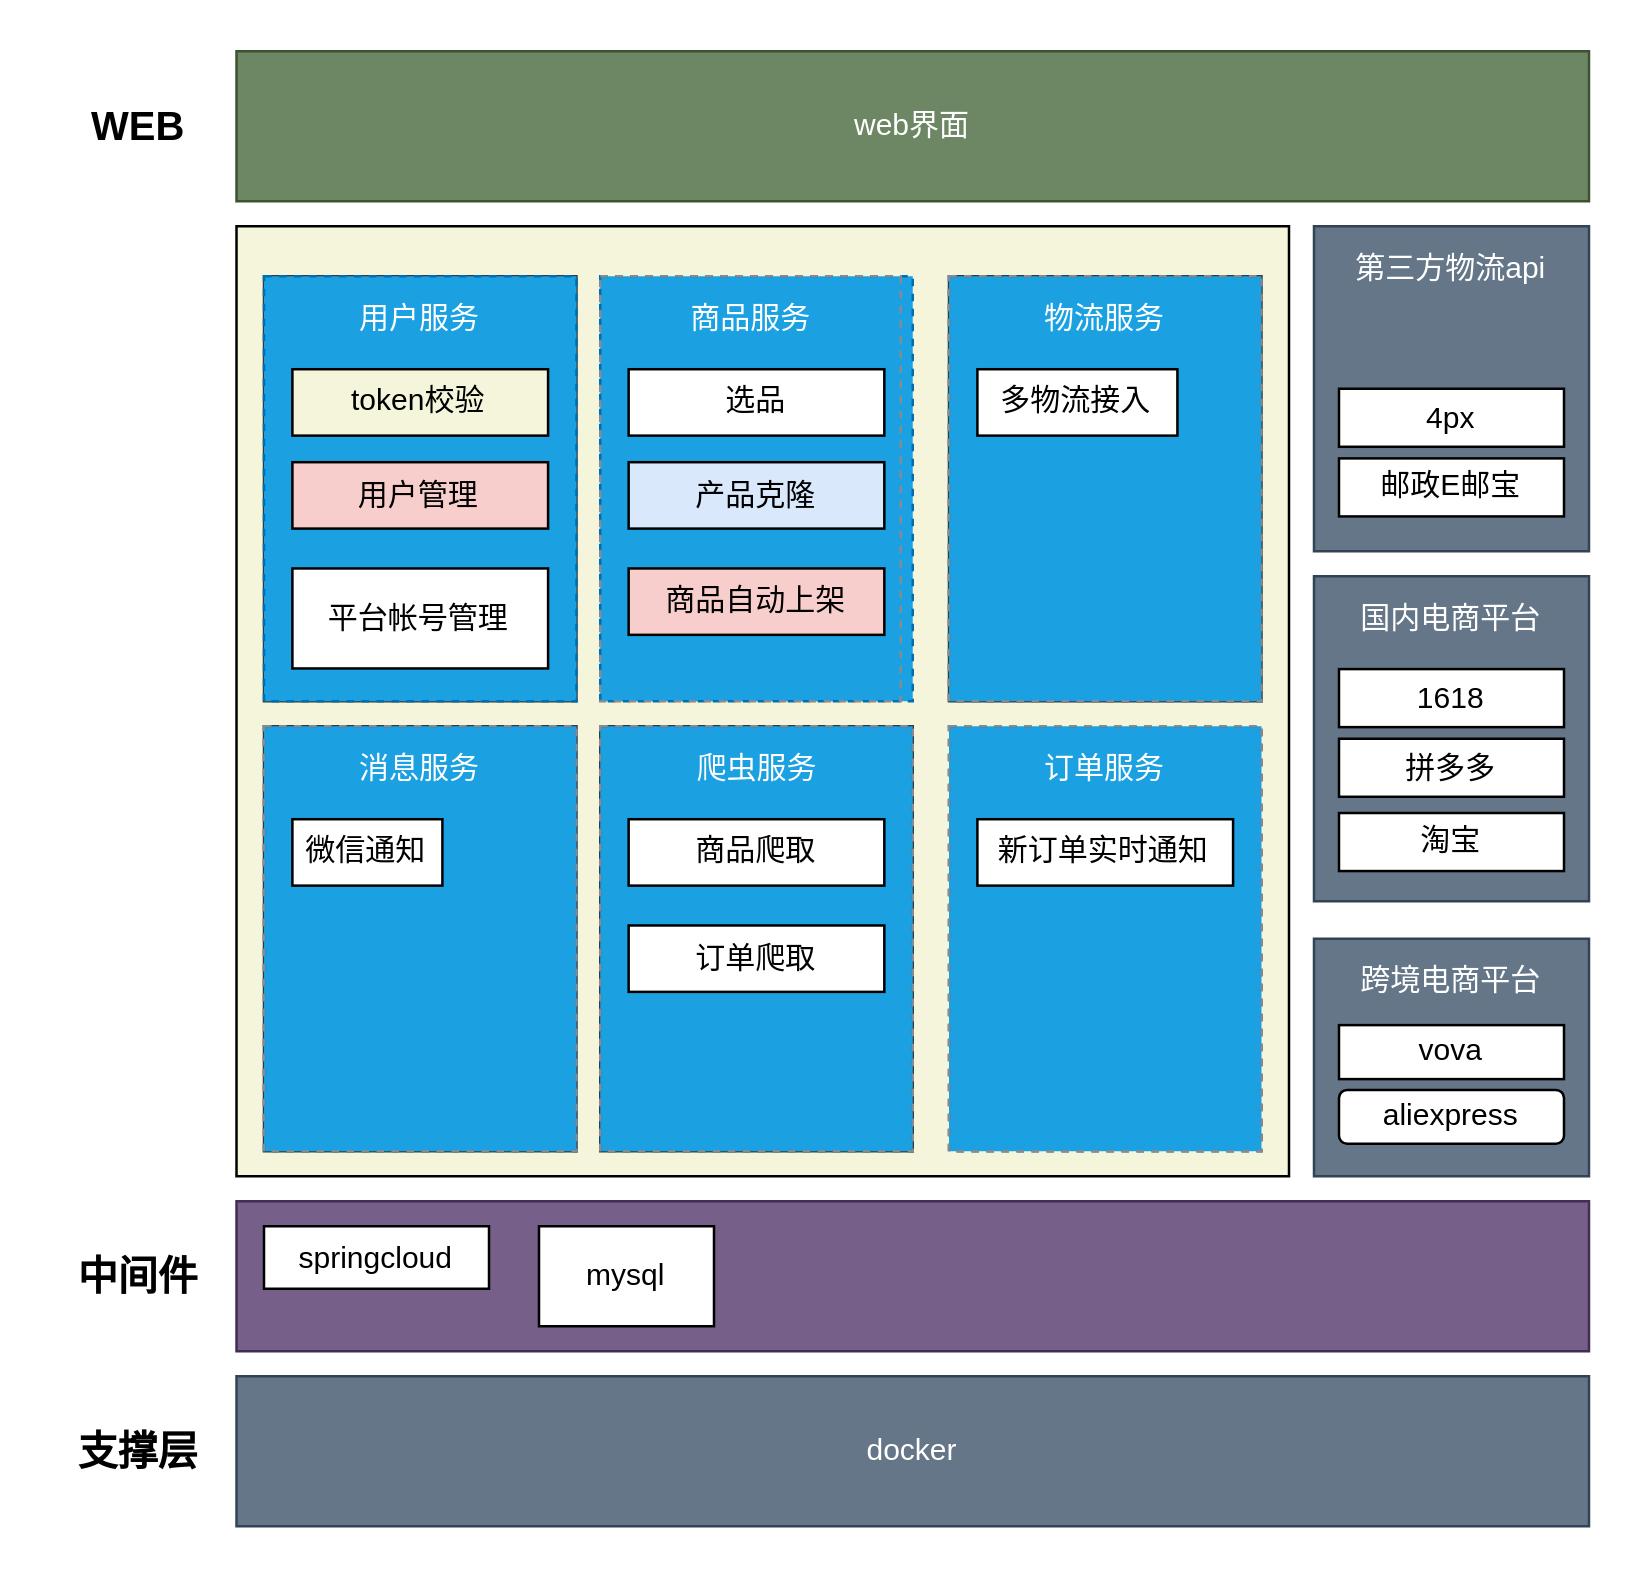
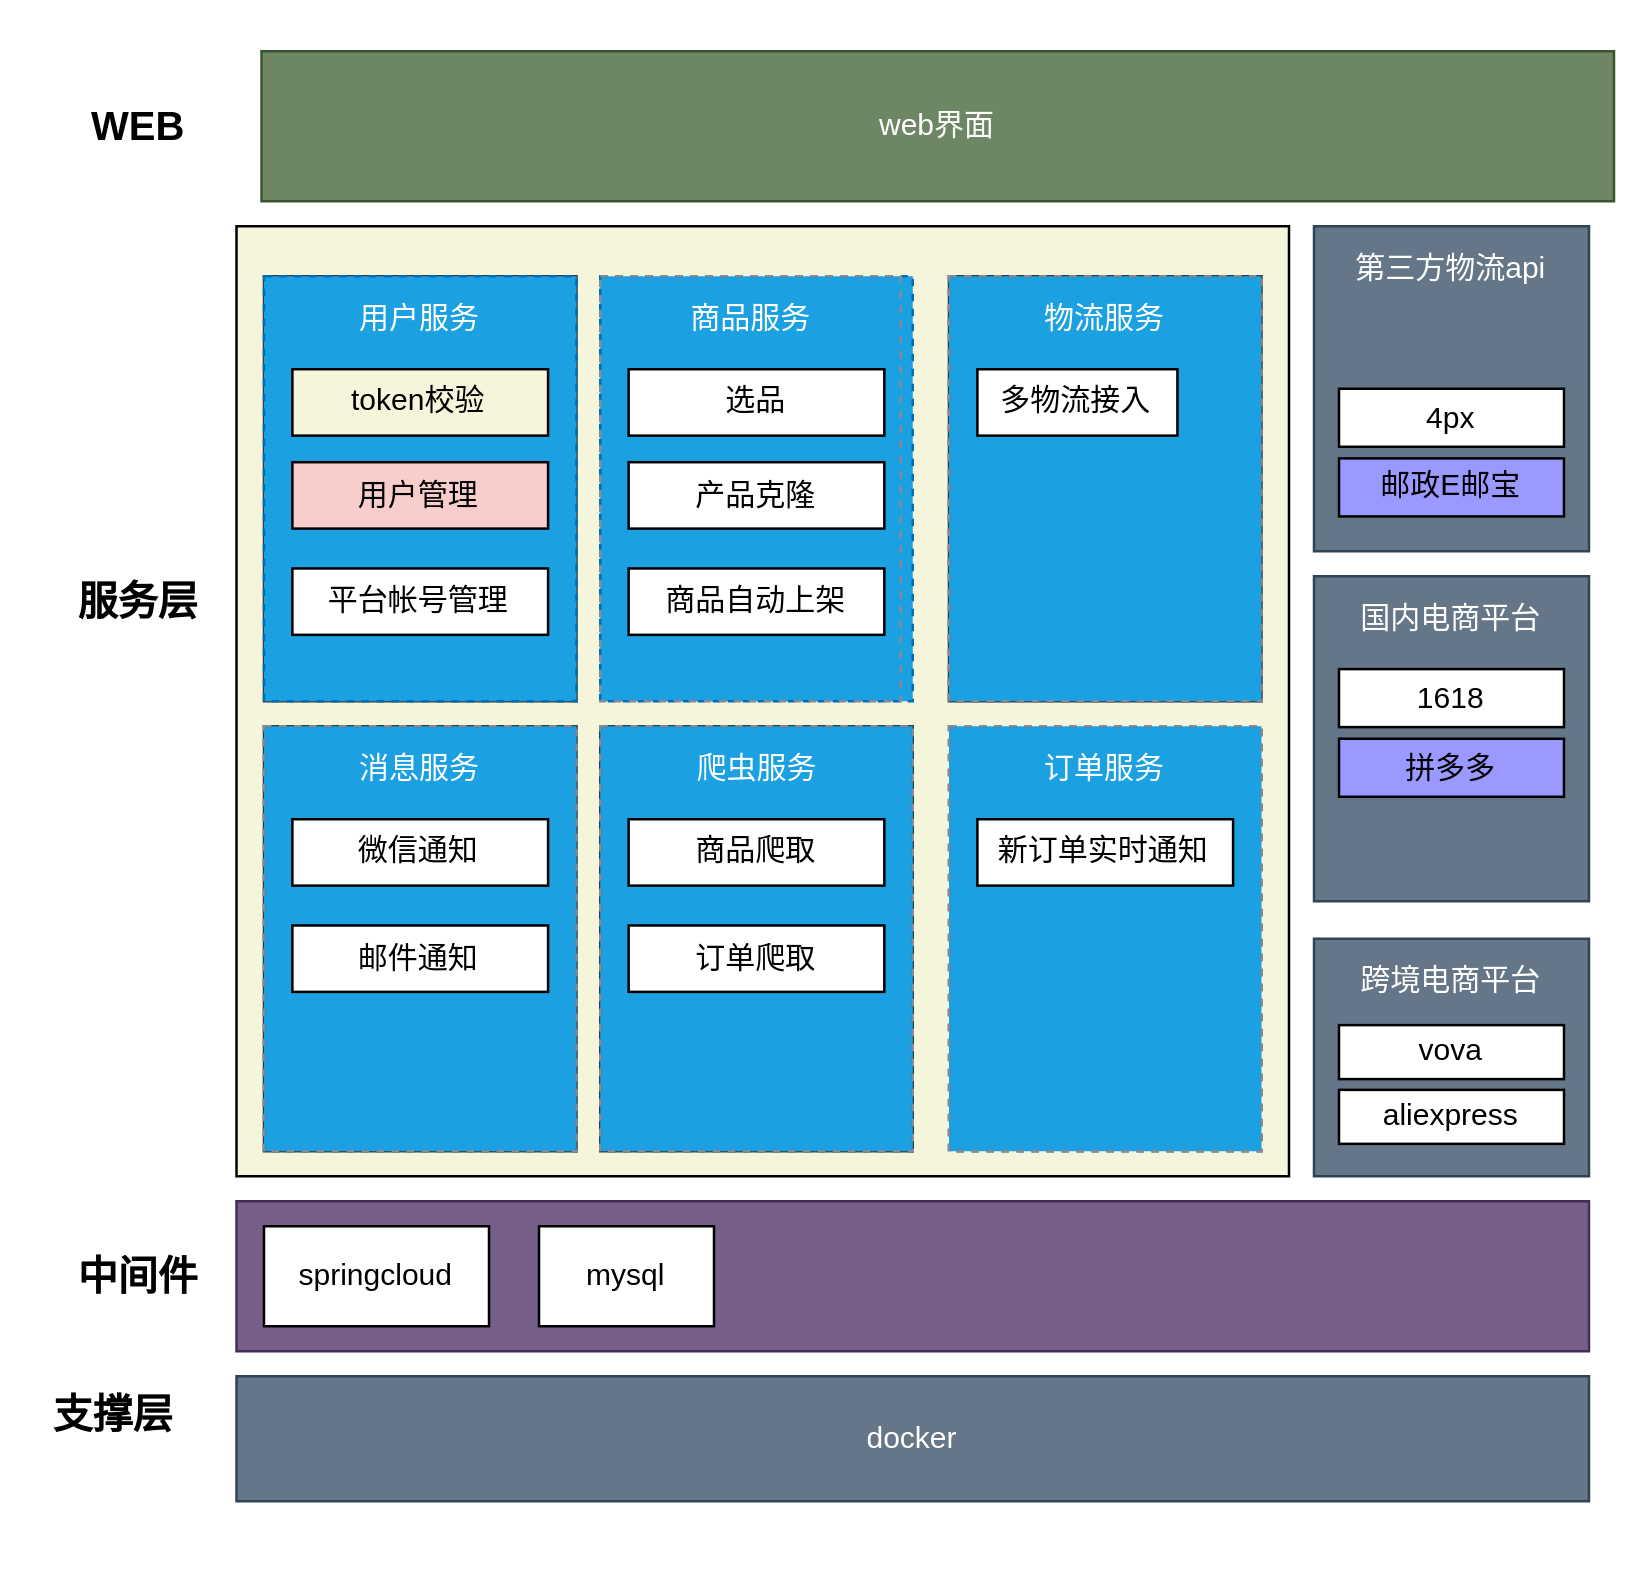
  <mxCell id="0" />
  <mxCell id="1" parent="0" />
  <mxCell id="2" value="" style="rounded=0;whiteSpace=wrap;html=1;fillColor=#f5f5dc;" parent="1" vertex="1"><mxGeometry x="94" y="90" width="421" height="380" as="geometry" /></mxCell>
- <mxCell id="3" value="docker" style="rounded=0;whiteSpace=wrap;html=1;fillColor=#647687;strokeColor=#314354;fontColor=#ffffff;" parent="1" vertex="1"><mxGeometry x="94" y="550" width="541" height="60" as="geometry" /></mxCell>
- <mxCell id="4" value="web界面" style="rounded=0;whiteSpace=wrap;html=1;fillColor=#6d8764;strokeColor=#3A5431;fontColor=#ffffff;" parent="1" vertex="1"><mxGeometry x="94" y="20" width="541" height="60" as="geometry" /></mxCell>
+ <mxCell id="3" value="docker" style="rounded=0;whiteSpace=wrap;html=1;fillColor=#647687;strokeColor=#314354;fontColor=#ffffff;" parent="1" vertex="1"><mxGeometry x="94" y="550" width="541" height="50" as="geometry" /></mxCell>
+ <mxCell id="4" value="web界面" style="rounded=0;whiteSpace=wrap;html=1;fillColor=#6d8764;strokeColor=#3A5431;fontColor=#ffffff;" parent="1" vertex="1"><mxGeometry x="104" y="20" width="541" height="60" as="geometry" /></mxCell>
  <mxCell id="5" value="&lt;b&gt;&lt;font style=&quot;font-size: 16px&quot;&gt;WEB&lt;/font&gt;&lt;/b&gt;" style="text;html=1;strokeColor=none;fillColor=none;align=center;verticalAlign=middle;whiteSpace=wrap;rounded=0;" parent="1" vertex="1"><mxGeometry x="35" y="40" width="40" height="20" as="geometry" /></mxCell>
+ <mxCell id="6" value="&lt;b&gt;&lt;font style=&quot;font-size: 16px&quot;&gt;服务层&lt;/font&gt;&lt;/b&gt;" style="text;html=1;strokeColor=none;fillColor=none;align=center;verticalAlign=middle;whiteSpace=wrap;rounded=0;" parent="1" vertex="1"><mxGeometry x="30" y="230" width="50" height="20" as="geometry" /></mxCell>
  <mxCell id="7" value="&lt;span style=&quot;font-size: 16px&quot;&gt;&lt;b&gt;中间件&lt;/b&gt;&lt;/span&gt;" style="text;html=1;strokeColor=none;fillColor=none;align=center;verticalAlign=middle;whiteSpace=wrap;rounded=0;" parent="1" vertex="1"><mxGeometry x="20" y="500" width="70" height="20" as="geometry" /></mxCell>
- <mxCell id="8" value="&lt;font style=&quot;font-size: 16px&quot;&gt;&lt;b&gt;支撑层&lt;/b&gt;&lt;/font&gt;" style="text;html=1;strokeColor=none;fillColor=none;align=center;verticalAlign=middle;whiteSpace=wrap;rounded=0;" parent="1" vertex="1"><mxGeometry x="30" y="570" width="50" height="20" as="geometry" /></mxCell>
+ <mxCell id="8" value="&lt;font style=&quot;font-size: 16px&quot;&gt;&lt;b&gt;支撑层&lt;/b&gt;&lt;/font&gt;" style="text;html=1;strokeColor=none;fillColor=none;align=center;verticalAlign=middle;whiteSpace=wrap;rounded=0;" parent="1" vertex="1"><mxGeometry x="20" y="555" width="50" height="20" as="geometry" /></mxCell>
  <mxCell id="9" value="" style="group;strokeColor=#36393d;fillColor=#9999FF;" parent="1" vertex="1" connectable="0"><mxGeometry x="105" y="110" width="125" height="170" as="geometry" /></mxCell>
  <mxCell id="10" value="用户服务" style="outlineConnect=0;html=1;whiteSpace=wrap;fontSize=12;fontStyle=0;strokeColor=#006EAF;verticalAlign=top;align=center;dashed=1;spacingTop=3;fontColor=#ffffff;fillColor=#1ba1e2;" parent="9" vertex="1"><mxGeometry width="125" height="170" as="geometry" /></mxCell>
  <mxCell id="11" value="token校验" style="rounded=0;whiteSpace=wrap;html=1;fillColor=#f5f5dc;" parent="9" vertex="1"><mxGeometry x="11.364" y="37.188" width="102.273" height="26.562" as="geometry" /></mxCell>
  <mxCell id="12" value="用户管理" style="rounded=0;whiteSpace=wrap;html=1;fillColor=#f8cecc;" parent="9" vertex="1"><mxGeometry x="11.364" y="74.375" width="102.273" height="26.562" as="geometry" /></mxCell>
- <mxCell id="13" value="平台帐号管理" style="rounded=0;whiteSpace=wrap;html=1;" parent="9" vertex="1"><mxGeometry x="11.364" y="116.875" width="102.273" height="40" as="geometry" /></mxCell>
+ <mxCell id="13" value="平台帐号管理" style="rounded=0;whiteSpace=wrap;html=1;" parent="9" vertex="1"><mxGeometry x="11.364" y="116.875" width="102.273" height="26.562" as="geometry" /></mxCell>
  <mxCell id="14" value="" style="group;strokeColor=#006EAF;fillColor=#1ba1e2;dashed=1;fontColor=#ffffff;fontStyle=0;spacingTop=3;" parent="1" vertex="1" connectable="0"><mxGeometry x="239.5" y="110" width="125" height="170" as="geometry" /></mxCell>
  <mxCell id="15" value="&lt;font color=&quot;#ffffff&quot;&gt;商品服务&lt;/font&gt;" style="outlineConnect=0;gradientColor=none;html=1;whiteSpace=wrap;fontSize=12;fontStyle=0;strokeColor=#858B94;fillColor=none;verticalAlign=top;align=center;fontColor=#858B94;dashed=1;spacingTop=3;" parent="14" vertex="1"><mxGeometry width="120.192" height="170" as="geometry" /></mxCell>
  <mxCell id="16" value="选品" style="rounded=0;whiteSpace=wrap;html=1;" parent="14" vertex="1"><mxGeometry x="11.364" y="37.188" width="102.273" height="26.562" as="geometry" /></mxCell>
- <mxCell id="17" value="产品克隆" style="rounded=0;whiteSpace=wrap;html=1;fillColor=#dae8fc;" parent="14" vertex="1"><mxGeometry x="11.364" y="74.375" width="102.273" height="26.562" as="geometry" /></mxCell>
- <mxCell id="18" value="商品自动上架" style="rounded=0;whiteSpace=wrap;html=1;fillColor=#f8cecc;" parent="14" vertex="1"><mxGeometry x="11.364" y="116.875" width="102.273" height="26.562" as="geometry" /></mxCell>
+ <mxCell id="17" value="产品克隆" style="rounded=0;whiteSpace=wrap;html=1;" parent="14" vertex="1"><mxGeometry x="11.364" y="74.375" width="102.273" height="26.562" as="geometry" /></mxCell>
+ <mxCell id="18" value="商品自动上架" style="rounded=0;whiteSpace=wrap;html=1;" parent="14" vertex="1"><mxGeometry x="11.364" y="116.875" width="102.273" height="26.562" as="geometry" /></mxCell>
  <mxCell id="19" value="" style="group;strokeColor=#36393d;fillColor=#9999FF;" parent="1" vertex="1" connectable="0"><mxGeometry x="379" y="110" width="125" height="170" as="geometry" /></mxCell>
  <mxCell id="20" value="" style="group;dashed=1;fontColor=#ffffff;fontStyle=0;strokeColor=#006EAF;fillColor=#1ba1e2;spacingTop=3;" parent="19" vertex="1" connectable="0"><mxGeometry width="125.0" height="170" as="geometry" /></mxCell>
  <mxCell id="21" value="&lt;font color=&quot;#ffffff&quot;&gt;物流服务&lt;/font&gt;" style="outlineConnect=0;gradientColor=none;html=1;whiteSpace=wrap;fontSize=12;fontStyle=0;strokeColor=#858B94;verticalAlign=top;align=center;fontColor=#858B94;dashed=1;spacingTop=3;fillColor=none;" parent="20" vertex="1"><mxGeometry width="125.0" height="170" as="geometry" /></mxCell>
  <mxCell id="22" value="多物流接入" style="rounded=0;whiteSpace=wrap;html=1;" parent="20" vertex="1"><mxGeometry x="11.364" y="37.188" width="80" height="26.562" as="geometry" /></mxCell>
  <mxCell id="23" value="" style="group;fillColor=#9999FF;strokeColor=#36393d;fontColor=#f0f0f0;" parent="1" vertex="1" connectable="0"><mxGeometry x="105" y="290" width="125" height="170" as="geometry" /></mxCell>
  <mxCell id="24" value="" style="group;dashed=1;fontColor=#ffffff;fontStyle=0;strokeColor=#006EAF;fillColor=#1ba1e2;spacingTop=3;" parent="23" vertex="1" connectable="0"><mxGeometry width="125.0" height="170.0" as="geometry" /></mxCell>
  <mxCell id="25" value="&lt;font color=&quot;#ffffff&quot;&gt;消息服务&lt;/font&gt;" style="outlineConnect=0;gradientColor=none;html=1;whiteSpace=wrap;fontSize=12;fontStyle=0;strokeColor=#858B94;fillColor=none;verticalAlign=top;align=center;fontColor=#858B94;dashed=1;spacingTop=3;" parent="24" vertex="1"><mxGeometry width="125.0" height="170.0" as="geometry" /></mxCell>
- <mxCell id="26" value="微信通知" style="rounded=0;whiteSpace=wrap;html=1;" parent="24" vertex="1"><mxGeometry x="11.364" y="37.187" width="60" height="26.562" as="geometry" /></mxCell>
+ <mxCell id="26" value="微信通知" style="rounded=0;whiteSpace=wrap;html=1;" parent="24" vertex="1"><mxGeometry x="11.364" y="37.187" width="102.273" height="26.562" as="geometry" /></mxCell>
+ <mxCell id="27" value="邮件通知" style="rounded=0;whiteSpace=wrap;html=1;" parent="24" vertex="1"><mxGeometry x="11.364" y="79.687" width="102.273" height="26.562" as="geometry" /></mxCell>
  <mxCell id="28" value="" style="group;strokeColor=#36393d;fillColor=#9999FF;" parent="1" vertex="1" connectable="0"><mxGeometry x="239.5" y="290" width="125" height="170" as="geometry" /></mxCell>
  <mxCell id="29" value="" style="group;dashed=1;fontColor=#ffffff;fontStyle=0;strokeColor=#006EAF;fillColor=#1ba1e2;spacingTop=3;" parent="28" vertex="1" connectable="0"><mxGeometry width="125.0" height="170" as="geometry" /></mxCell>
  <mxCell id="30" value="" style="group" parent="29" vertex="1" connectable="0"><mxGeometry width="125.0" height="170" as="geometry" /></mxCell>
  <mxCell id="31" value="&lt;font color=&quot;#ffffff&quot;&gt;爬虫服务&lt;/font&gt;" style="outlineConnect=0;gradientColor=none;html=1;whiteSpace=wrap;fontSize=12;fontStyle=0;strokeColor=#858B94;fillColor=none;verticalAlign=top;align=center;fontColor=#858B94;dashed=1;spacingTop=3;" parent="30" vertex="1"><mxGeometry width="125.0" height="170" as="geometry" /></mxCell>
  <mxCell id="32" value="商品爬取" style="rounded=0;whiteSpace=wrap;html=1;" parent="30" vertex="1"><mxGeometry x="11.364" y="37.188" width="102.273" height="26.562" as="geometry" /></mxCell>
  <mxCell id="33" value="订单爬取" style="rounded=0;whiteSpace=wrap;html=1;" parent="30" vertex="1"><mxGeometry x="11.364" y="79.688" width="102.273" height="26.562" as="geometry" /></mxCell>
  <mxCell id="34" value="" style="group;strokeColor=#006EAF;fillColor=#1ba1e2;dashed=1;fontColor=#ffffff;fontStyle=0;spacingTop=3;" parent="1" vertex="1" connectable="0"><mxGeometry x="379" y="290" width="125" height="170" as="geometry" /></mxCell>
  <mxCell id="35" value="" style="group" parent="34" vertex="1" connectable="0"><mxGeometry width="125.0" height="170" as="geometry" /></mxCell>
  <mxCell id="36" value="&lt;font color=&quot;#ffffff&quot;&gt;订单服务&lt;/font&gt;" style="outlineConnect=0;gradientColor=none;html=1;whiteSpace=wrap;fontSize=12;fontStyle=0;strokeColor=#858B94;fillColor=none;verticalAlign=top;align=center;fontColor=#858B94;dashed=1;spacingTop=3;" parent="35" vertex="1"><mxGeometry width="125.0" height="170" as="geometry" /></mxCell>
  <mxCell id="37" value="新订单实时通知" style="rounded=0;whiteSpace=wrap;html=1;" parent="35" vertex="1"><mxGeometry x="11.364" y="37.188" width="102.273" height="26.562" as="geometry" /></mxCell>
  <mxCell id="38" value="" style="group" parent="1" vertex="1" connectable="0"><mxGeometry x="525" y="90" width="110" height="130" as="geometry" /></mxCell>
  <mxCell id="39" value="第三方物流api" style="outlineConnect=0;html=1;whiteSpace=wrap;fontSize=12;fontStyle=0;strokeColor=#314354;fillColor=#647687;verticalAlign=top;align=center;fontColor=#ffffff;dashed=0;spacingTop=3;" parent="38" vertex="1"><mxGeometry width="110" height="130" as="geometry" /></mxCell>
  <mxCell id="40" value="4px" style="rounded=0;whiteSpace=wrap;html=1;" parent="38" vertex="1"><mxGeometry x="10" y="65" width="90" height="23.214" as="geometry" /></mxCell>
- <mxCell id="41" value="邮政E邮宝" style="rounded=0;whiteSpace=wrap;html=1;" parent="38" vertex="1"><mxGeometry x="10" y="92.857" width="90" height="23.214" as="geometry" /></mxCell>
+ <mxCell id="41" value="邮政E邮宝" style="rounded=0;whiteSpace=wrap;html=1;fillColor=#9999ff;" parent="38" vertex="1"><mxGeometry x="10" y="92.857" width="90" height="23.214" as="geometry" /></mxCell>
  <mxCell id="42" value="" style="group" parent="1" vertex="1" connectable="0"><mxGeometry x="525" y="230" width="110" height="130" as="geometry" /></mxCell>
  <mxCell id="43" value="国内电商平台" style="outlineConnect=0;html=1;whiteSpace=wrap;fontSize=12;fontStyle=0;strokeColor=#314354;fillColor=#647687;verticalAlign=top;align=center;fontColor=#ffffff;dashed=0;spacingTop=3;" parent="42" vertex="1"><mxGeometry width="110" height="130" as="geometry" /></mxCell>
  <mxCell id="44" value="1618" style="rounded=0;whiteSpace=wrap;html=1;" parent="42" vertex="1"><mxGeometry x="10" y="37.143" width="90" height="23.214" as="geometry" /></mxCell>
- <mxCell id="45" value="拼多多" style="rounded=0;whiteSpace=wrap;html=1;" parent="42" vertex="1"><mxGeometry x="10" y="65" width="90" height="23.214" as="geometry" /></mxCell>
- <mxCell id="46" value="淘宝" style="rounded=0;whiteSpace=wrap;html=1;" parent="42" vertex="1"><mxGeometry x="10" y="94.714" width="90" height="23.214" as="geometry" /></mxCell>
+ <mxCell id="45" value="拼多多" style="rounded=0;whiteSpace=wrap;html=1;fillColor=#9999ff;" parent="42" vertex="1"><mxGeometry x="10" y="65" width="90" height="23.214" as="geometry" /></mxCell>
  <mxCell id="47" value="" style="group" parent="1" vertex="1" connectable="0"><mxGeometry x="525" y="375" width="110" height="95" as="geometry" /></mxCell>
  <mxCell id="48" value="跨境电商平台" style="outlineConnect=0;html=1;whiteSpace=wrap;fontSize=12;fontStyle=0;strokeColor=#314354;fillColor=#647687;verticalAlign=top;align=center;fontColor=#ffffff;dashed=0;spacingTop=3;" parent="47" vertex="1"><mxGeometry width="110" height="95" as="geometry" /></mxCell>
  <mxCell id="49" value="vova" style="rounded=0;whiteSpace=wrap;html=1;" parent="47" vertex="1"><mxGeometry x="10" y="34.545" width="90" height="21.591" as="geometry" /></mxCell>
- <mxCell id="50" value="aliexpress" style="whiteSpace=wrap;html=1;rounded=1;" parent="47" vertex="1"><mxGeometry x="10" y="60.455" width="90" height="21.591" as="geometry" /></mxCell>
+ <mxCell id="50" value="aliexpress" style="rounded=0;whiteSpace=wrap;html=1;" parent="47" vertex="1"><mxGeometry x="10" y="60.455" width="90" height="21.591" as="geometry" /></mxCell>
  <mxCell id="51" value="" style="group" vertex="1" connectable="0" parent="1"><mxGeometry x="94" y="480" width="541" height="60" as="geometry" /></mxCell>
  <mxCell id="52" value="" style="rounded=0;whiteSpace=wrap;html=1;fillColor=#76608a;strokeColor=#432D57;fontColor=#ffffff;" parent="51" vertex="1"><mxGeometry width="541" height="60" as="geometry" /></mxCell>
- <mxCell id="53" value="springcloud" style="rounded=0;whiteSpace=wrap;html=1;" parent="51" vertex="1"><mxGeometry x="11" y="10" width="90" height="25" as="geometry" /></mxCell>
+ <mxCell id="53" value="springcloud" style="rounded=0;whiteSpace=wrap;html=1;" parent="51" vertex="1"><mxGeometry x="11" y="10" width="90" height="40" as="geometry" /></mxCell>
  <mxCell id="54" value="mysql" style="rounded=0;whiteSpace=wrap;html=1;" parent="51" vertex="1"><mxGeometry x="121" y="10" width="70" height="40" as="geometry" /></mxCell>
